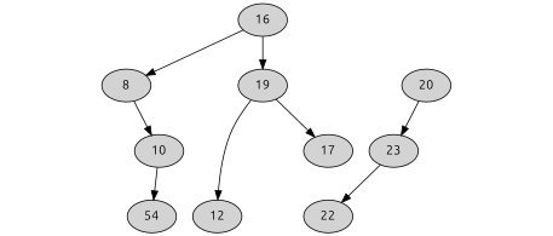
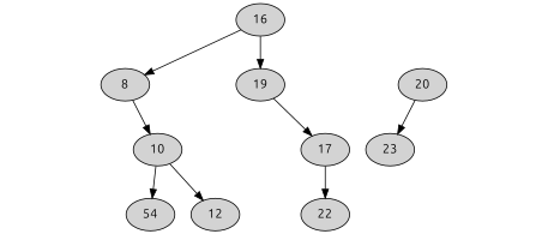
  digraph {
    fontname=Ubuntu
    node [fontname=Ubuntu style=filled]
    edge [fontname=Ubuntu style=invis]
    n1 [label=16]
    n2 [label=8]
    n3 [label=0 style=invis]
    n4 [label=19]
    n5 [label=1 style=invis]
    n6 [label=1 style=invis]
    n7 [label=10]
    n8 [label=17]
    n9 [label=5 style=invis]
    n10 [label=12]
    n11 [label=2 style=invis]
    n12 [label=54]
    n13 [label=20]
    n14 [label=7 style=invis]
    n15 [label=7 style=invis]
    n16 [label=23]
    n17 [label=22]
    n18 [label=8 style=invis]
    n19 [label=8 style=invis]
    n1 -> n2 [style=""]
    n1 -> n3
    n1 -> n4 [style=""]
    n2 -> n5
    n2 -> n6
    n2 -> n7 [style=""]
    n4 -> n8 [style=""]
    n4 -> n9
-   n4 -> n10 [style=""]
+   n7 -> n10 [style=""]
    n7 -> n11
    n7 -> n12 [style=""]
    n13 -> n14
    n13 -> n15
    n13 -> n16 [style=""]
-   n16 -> n17 [style=""]
+   n8 -> n17 [style=""]
    n16 -> n18
    n16 -> n19
  }
